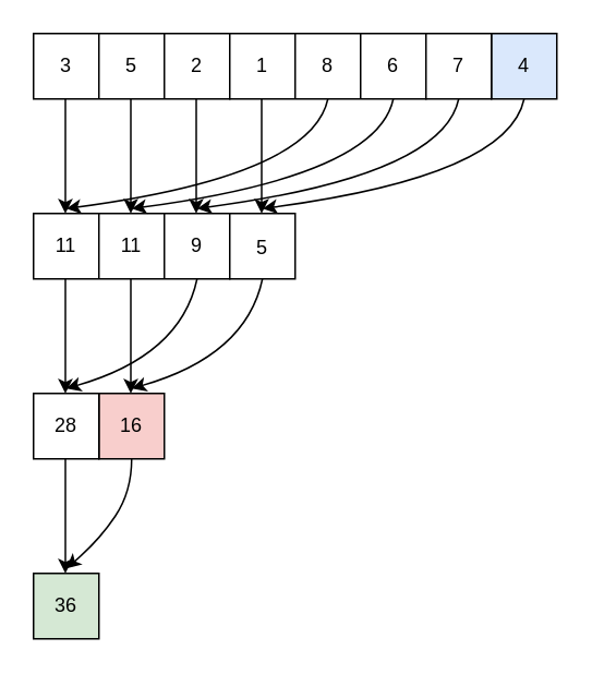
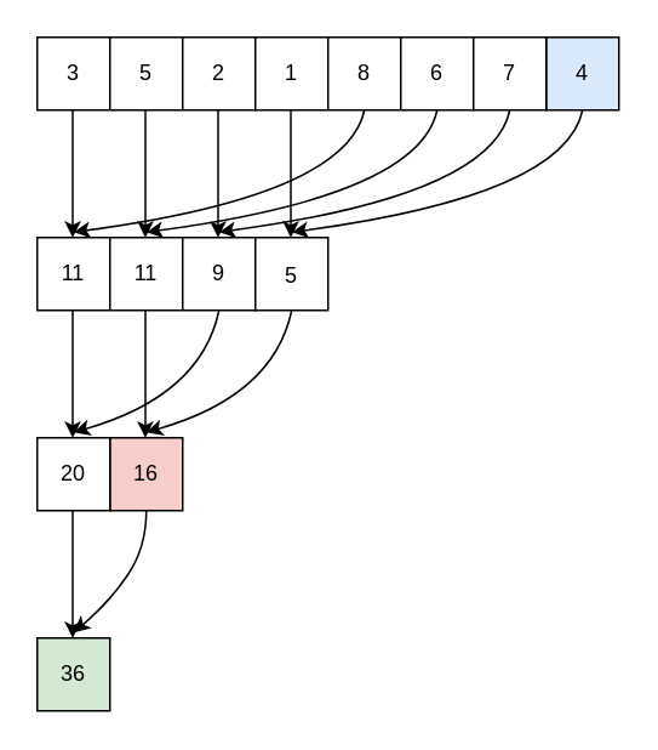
  <mxCell id="0" />
  <mxCell id="1" parent="0" />
  <mxCell id="2" value="5" style="shape=process;whiteSpace=wrap;html=1;backgroundOutline=1;size=0.333;" vertex="1" parent="1"><mxGeometry x="20" y="20" width="120" height="40" as="geometry" /></mxCell>
  <mxCell id="3" value="8" style="shape=process;whiteSpace=wrap;html=1;backgroundOutline=1;size=0.333;" vertex="1" parent="1"><mxGeometry x="140" y="20" width="120" height="40" as="geometry" /></mxCell>
  <mxCell id="4" value="3" style="text;html=1;strokeColor=none;fillColor=none;align=center;verticalAlign=middle;whiteSpace=wrap;rounded=0;" vertex="1" parent="1"><mxGeometry x="20" y="30" width="40" height="20" as="geometry" /></mxCell>
  <mxCell id="5" value="2" style="text;html=1;strokeColor=none;fillColor=none;align=center;verticalAlign=middle;whiteSpace=wrap;rounded=0;" vertex="1" parent="1"><mxGeometry x="100" y="30" width="40" height="20" as="geometry" /></mxCell>
  <mxCell id="6" value="1" style="text;html=1;strokeColor=none;fillColor=none;align=center;verticalAlign=middle;whiteSpace=wrap;rounded=0;" vertex="1" parent="1"><mxGeometry x="140" y="30" width="40" height="20" as="geometry" /></mxCell>
  <mxCell id="7" value="6" style="text;html=1;strokeColor=none;fillColor=none;align=center;verticalAlign=middle;whiteSpace=wrap;rounded=0;" vertex="1" parent="1"><mxGeometry x="220" y="30" width="40" height="20" as="geometry" /></mxCell>
  <mxCell id="8" value="11" style="shape=process;whiteSpace=wrap;html=1;backgroundOutline=1;size=0.333;" vertex="1" parent="1"><mxGeometry x="20" y="130" width="120" height="40" as="geometry" /></mxCell>
  <mxCell id="9" value="" style="rounded=0;whiteSpace=wrap;html=1;" vertex="1" parent="1"><mxGeometry x="140" y="130" width="40" height="40" as="geometry" /></mxCell>
  <mxCell id="10" value="4" style="rounded=0;whiteSpace=wrap;html=1;fillColor=#dae8fc;" vertex="1" parent="1"><mxGeometry x="300" y="20" width="40" height="40" as="geometry" /></mxCell>
  <mxCell id="11" value="" style="rounded=0;whiteSpace=wrap;html=1;" vertex="1" parent="1"><mxGeometry x="260" y="20" width="40" height="40" as="geometry" /></mxCell>
  <mxCell id="12" value="7" style="text;html=1;strokeColor=none;fillColor=none;align=center;verticalAlign=middle;whiteSpace=wrap;rounded=0;" vertex="1" parent="1"><mxGeometry x="260" y="30" width="40" height="20" as="geometry" /></mxCell>
  <mxCell id="13" value="" style="curved=1;endArrow=classic;html=1;exitX=0.5;exitY=1;exitDx=0;exitDy=0;" edge="1" parent="1" source="3"><mxGeometry width="50" height="50" relative="1" as="geometry"><mxPoint x="199.98" y="80" as="sourcePoint" /><mxPoint x="40.02" y="127" as="targetPoint" /><Array as="points"><mxPoint x="190.02" y="107" /></Array></mxGeometry></mxCell>
  <mxCell id="14" value="11" style="text;html=1;strokeColor=none;fillColor=none;align=center;verticalAlign=middle;whiteSpace=wrap;rounded=0;" vertex="1" parent="1"><mxGeometry x="20" y="140" width="40" height="20" as="geometry" /></mxCell>
  <mxCell id="15" value="9" style="text;html=1;strokeColor=none;fillColor=none;align=center;verticalAlign=middle;whiteSpace=wrap;rounded=0;" vertex="1" parent="1"><mxGeometry x="100" y="140" width="40" height="20" as="geometry" /></mxCell>
  <mxCell id="16" value="5" style="text;html=1;strokeColor=none;fillColor=none;align=center;verticalAlign=middle;whiteSpace=wrap;rounded=0;" vertex="1" parent="1"><mxGeometry x="140" y="150" width="40" as="geometry" /></mxCell>
  <mxCell id="17" value="" style="curved=1;endArrow=classic;html=1;" edge="1" parent="1"><mxGeometry width="50" height="50" relative="1" as="geometry"><mxPoint x="120" y="170" as="sourcePoint" /><mxPoint x="40.01" y="237" as="targetPoint" /><Array as="points"><mxPoint x="110.03" y="217" /></Array></mxGeometry></mxCell>
  <mxCell id="18" value="16" style="rounded=0;whiteSpace=wrap;html=1;fillColor=#f8cecc;" vertex="1" parent="1"><mxGeometry x="60" y="240" width="40" height="40" as="geometry" /></mxCell>
- <mxCell id="19" value="28" style="rounded=0;whiteSpace=wrap;html=1;" vertex="1" parent="1"><mxGeometry x="20" y="240" width="40" height="40" as="geometry" /></mxCell>
+ <mxCell id="19" value="20" style="rounded=0;whiteSpace=wrap;html=1;" vertex="1" parent="1"><mxGeometry x="20" y="240" width="40" height="40" as="geometry" /></mxCell>
  <mxCell id="20" value="36" style="rounded=0;whiteSpace=wrap;html=1;fillColor=#d5e8d4;" vertex="1" parent="1"><mxGeometry x="20" y="350" width="40" height="40" as="geometry" /></mxCell>
  <mxCell id="21" value="" style="endArrow=classic;html=1;" edge="1" parent="1"><mxGeometry width="50" height="50" relative="1" as="geometry"><mxPoint x="39.5" y="60" as="sourcePoint" /><mxPoint x="39.5" y="130" as="targetPoint" /></mxGeometry></mxCell>
  <mxCell id="22" value="" style="endArrow=classic;html=1;" edge="1" parent="1"><mxGeometry width="50" height="50" relative="1" as="geometry"><mxPoint x="79.5" y="60" as="sourcePoint" /><mxPoint x="79.5" y="130" as="targetPoint" /></mxGeometry></mxCell>
  <mxCell id="23" value="" style="endArrow=classic;html=1;" edge="1" parent="1"><mxGeometry width="50" height="50" relative="1" as="geometry"><mxPoint x="119.5" y="60" as="sourcePoint" /><mxPoint x="119.5" y="130" as="targetPoint" /></mxGeometry></mxCell>
  <mxCell id="24" value="" style="endArrow=classic;html=1;" edge="1" parent="1"><mxGeometry width="50" height="50" relative="1" as="geometry"><mxPoint x="159.5" y="60" as="sourcePoint" /><mxPoint x="159.5" y="130" as="targetPoint" /></mxGeometry></mxCell>
  <mxCell id="25" value="" style="endArrow=classic;html=1;" edge="1" parent="1"><mxGeometry width="50" height="50" relative="1" as="geometry"><mxPoint x="39.5" y="170" as="sourcePoint" /><mxPoint x="39.5" y="240" as="targetPoint" /></mxGeometry></mxCell>
  <mxCell id="26" value="" style="endArrow=classic;html=1;" edge="1" parent="1"><mxGeometry width="50" height="50" relative="1" as="geometry"><mxPoint x="79.5" y="170" as="sourcePoint" /><mxPoint x="79.5" y="240" as="targetPoint" /></mxGeometry></mxCell>
  <mxCell id="27" value="" style="endArrow=classic;html=1;" edge="1" parent="1"><mxGeometry width="50" height="50" relative="1" as="geometry"><mxPoint x="39.5" y="280" as="sourcePoint" /><mxPoint x="39.5" y="350" as="targetPoint" /></mxGeometry></mxCell>
  <mxCell id="28" value="" style="curved=1;endArrow=classic;html=1;exitX=0.5;exitY=1;exitDx=0;exitDy=0;" edge="1" parent="1"><mxGeometry width="50" height="50" relative="1" as="geometry"><mxPoint x="239.99" y="60" as="sourcePoint" /><mxPoint x="80.01" y="127" as="targetPoint" /><Array as="points"><mxPoint x="230.01" y="107" /></Array></mxGeometry></mxCell>
  <mxCell id="29" value="" style="curved=1;endArrow=classic;html=1;exitX=0.5;exitY=1;exitDx=0;exitDy=0;" edge="1" parent="1"><mxGeometry width="50" height="50" relative="1" as="geometry"><mxPoint x="279.99" y="60" as="sourcePoint" /><mxPoint x="120.01" y="127" as="targetPoint" /><Array as="points"><mxPoint x="270.01" y="107" /></Array></mxGeometry></mxCell>
  <mxCell id="30" value="" style="curved=1;endArrow=classic;html=1;exitX=0.5;exitY=1;exitDx=0;exitDy=0;" edge="1" parent="1"><mxGeometry width="50" height="50" relative="1" as="geometry"><mxPoint x="319.99" y="60" as="sourcePoint" /><mxPoint x="160.01" y="127" as="targetPoint" /><Array as="points"><mxPoint x="310.01" y="107" /></Array></mxGeometry></mxCell>
  <mxCell id="31" value="" style="curved=1;endArrow=classic;html=1;" edge="1" parent="1"><mxGeometry width="50" height="50" relative="1" as="geometry"><mxPoint x="159.99" y="170" as="sourcePoint" /><mxPoint x="80" y="237" as="targetPoint" /><Array as="points"><mxPoint x="150.02" y="217" /></Array></mxGeometry></mxCell>
  <mxCell id="32" value="" style="curved=1;endArrow=classic;html=1;exitX=0.5;exitY=1;exitDx=0;exitDy=0;" edge="1" parent="1" source="18"><mxGeometry width="50" height="50" relative="1" as="geometry"><mxPoint x="120" y="280" as="sourcePoint" /><mxPoint x="40" y="347" as="targetPoint" /><Array as="points"><mxPoint x="80" y="300" /><mxPoint x="60" y="330" /></Array></mxGeometry></mxCell>
